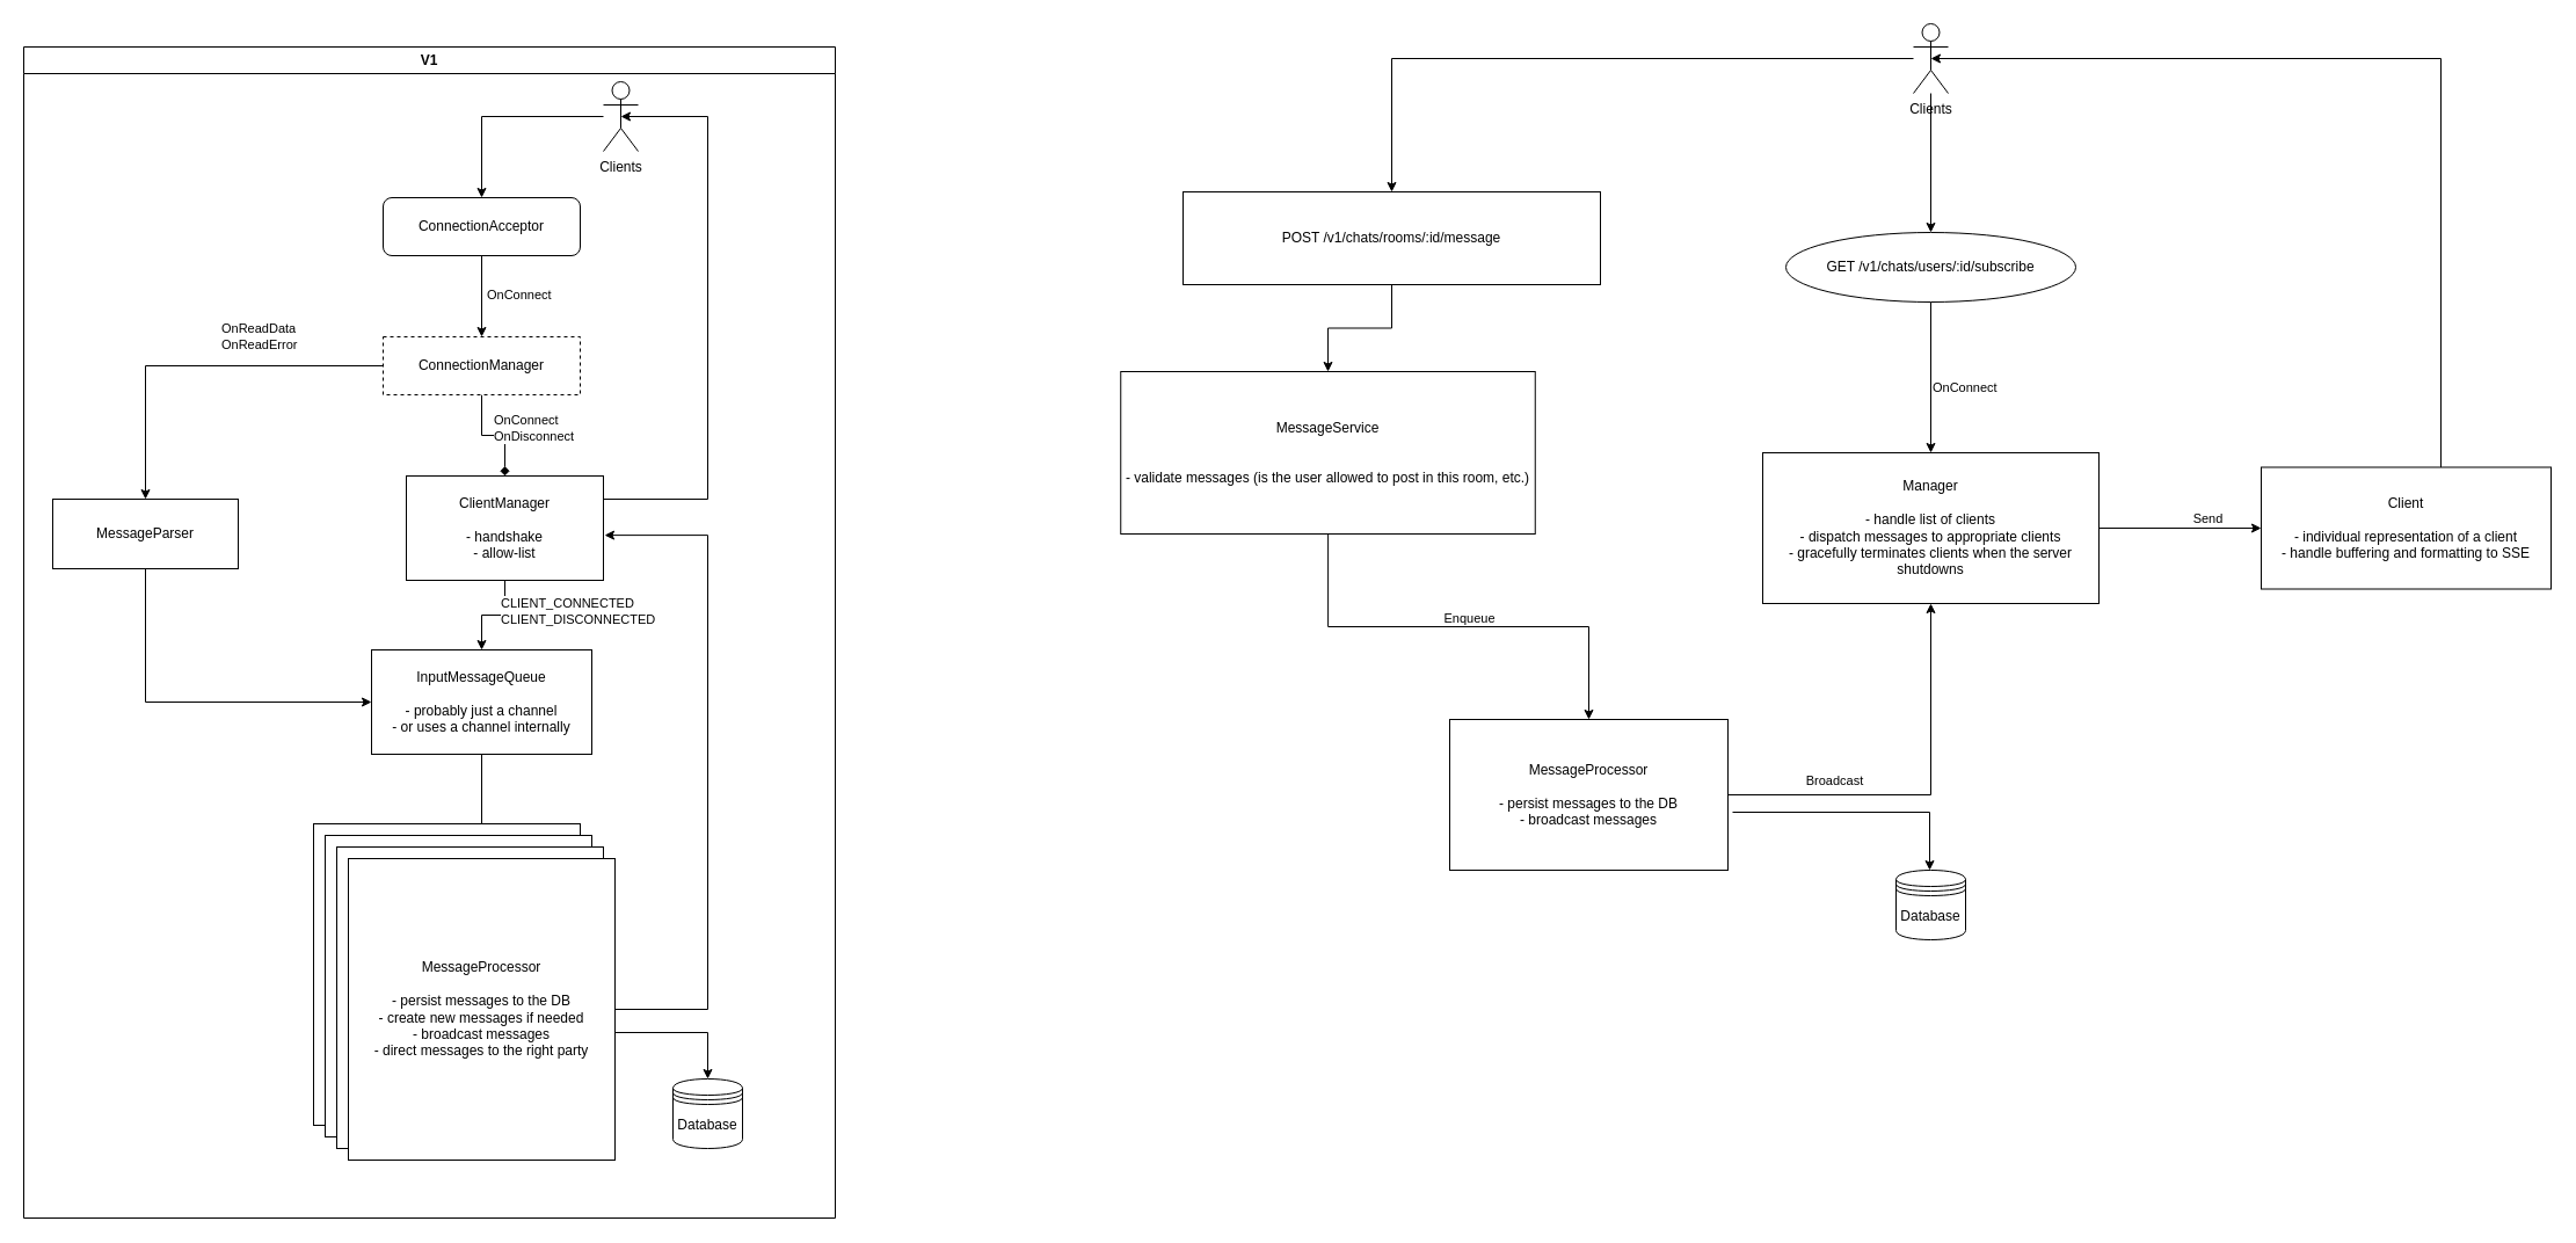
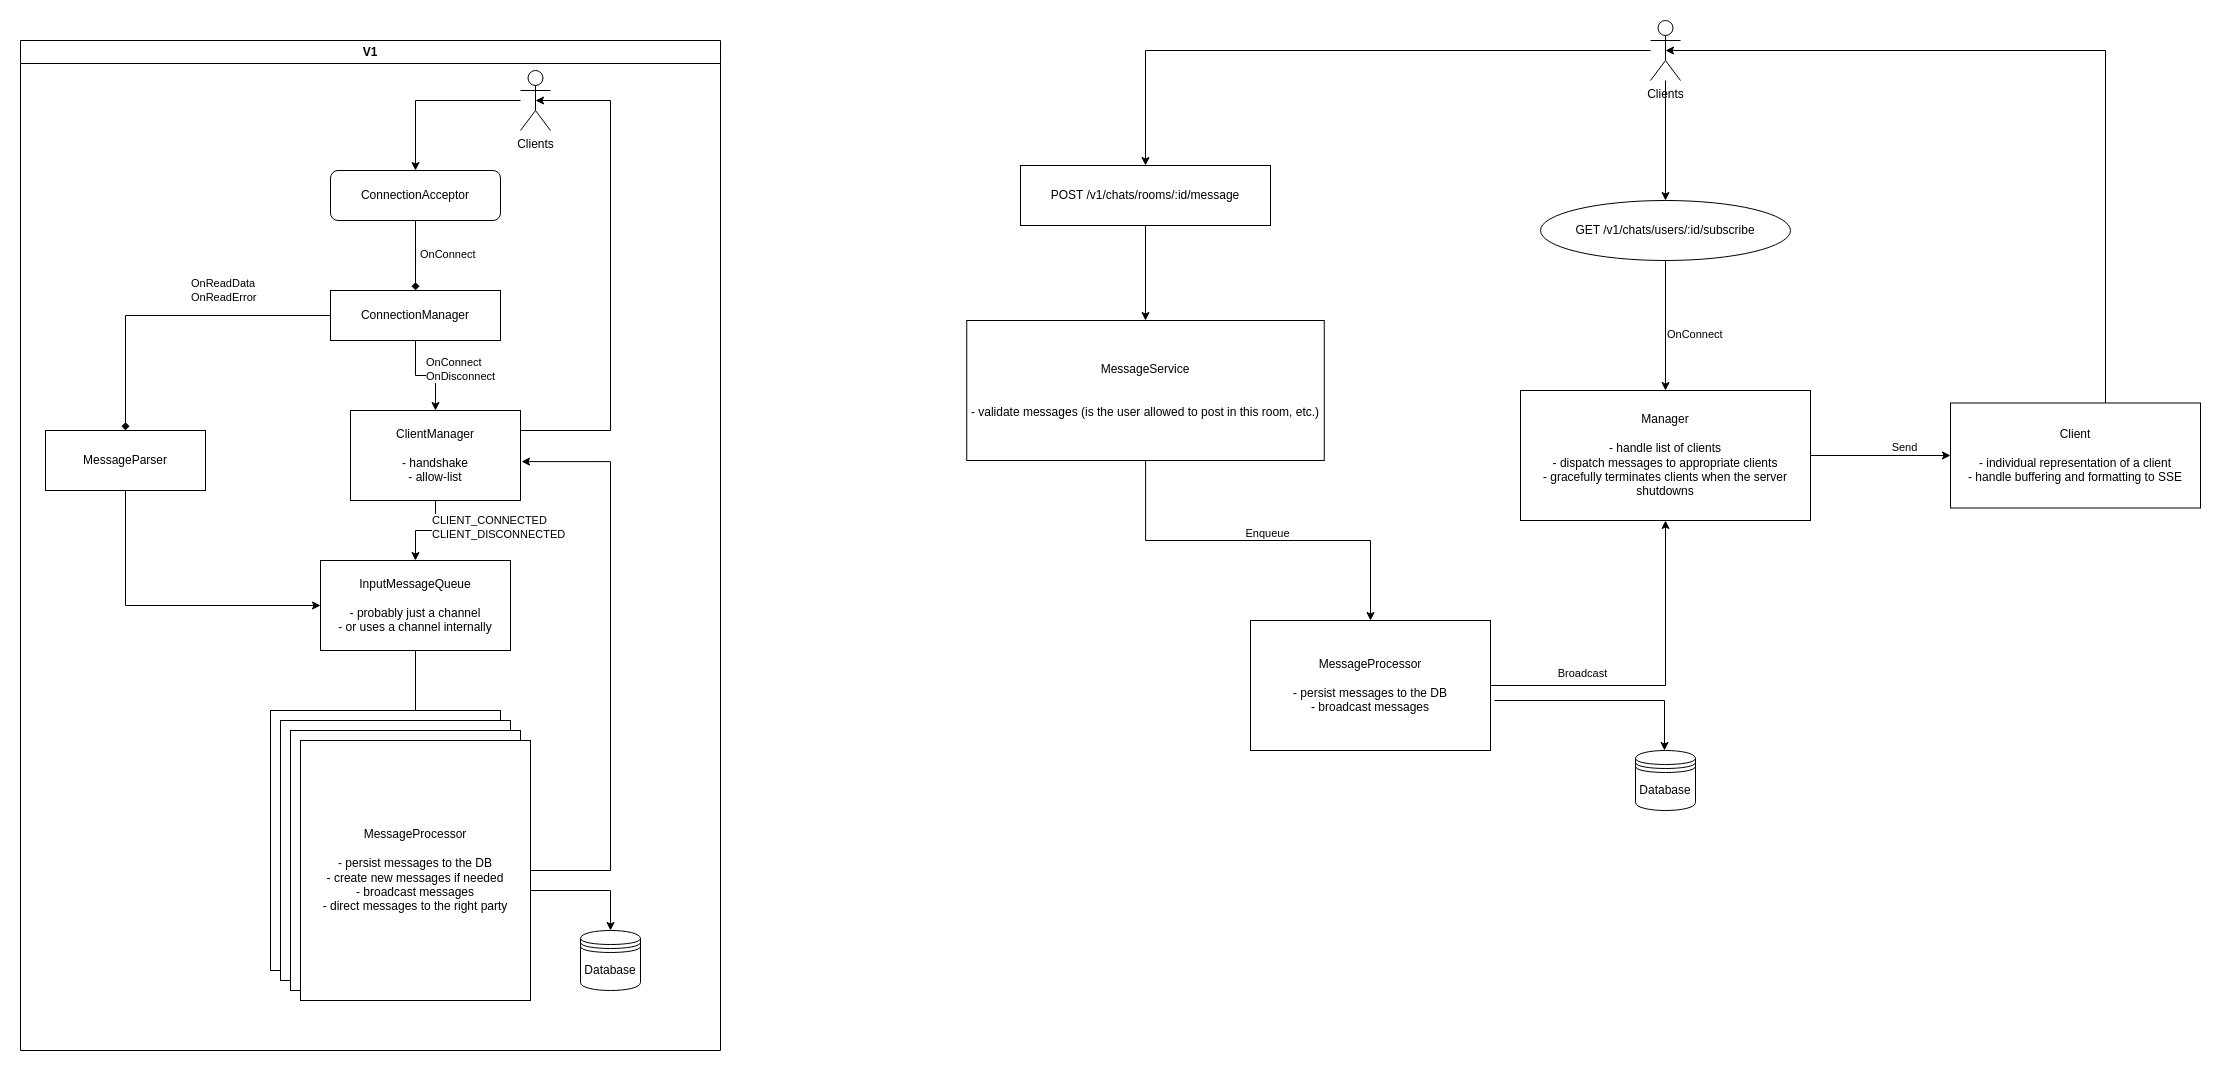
  <mxCell id="0" />
  <mxCell id="1" parent="0" />
- <mxCell id="2" style="edgeStyle=orthogonalEdgeStyle;rounded=0;orthogonalLoop=1;jettySize=auto;html=1;" edge="1" parent="1" source="4" target="11"><mxGeometry relative="1" as="geometry" /></mxCell>
+ <mxCell id="2" style="edgeStyle=orthogonalEdgeStyle;rounded=0;orthogonalLoop=1;jettySize=auto;html=1;endArrow=diamond;" edge="1" parent="1" source="4" target="11"><mxGeometry relative="1" as="geometry" /></mxCell>
  <mxCell id="3" value="&lt;div align=&quot;left&quot;&gt;OnConnect&lt;/div&gt;" style="edgeLabel;html=1;align=left;verticalAlign=middle;resizable=0;points=[];" vertex="1" connectable="0" parent="2"><mxGeometry x="-0.054" y="3" relative="1" as="geometry"><mxPoint as="offset" /></mxGeometry></mxCell>
  <mxCell id="4" value="ConnectionAcceptor" style="whiteSpace=wrap;html=1;rounded=1;" vertex="1" parent="1"><mxGeometry x="330" y="170" width="170" height="50" as="geometry" /></mxCell>
  <mxCell id="5" style="edgeStyle=orthogonalEdgeStyle;rounded=0;orthogonalLoop=1;jettySize=auto;html=1;entryX=0.5;entryY=0;entryDx=0;entryDy=0;" edge="1" parent="1" source="6" target="4"><mxGeometry relative="1" as="geometry" /></mxCell>
  <mxCell id="6" value="Clients" style="shape=umlActor;verticalLabelPosition=bottom;verticalAlign=top;html=1;outlineConnect=0;" vertex="1" parent="1"><mxGeometry x="520" y="70" width="30" height="60" as="geometry" /></mxCell>
- <mxCell id="7" style="edgeStyle=orthogonalEdgeStyle;rounded=0;orthogonalLoop=1;jettySize=auto;html=1;entryX=0.5;entryY=0;entryDx=0;entryDy=0;endArrow=diamond;" edge="1" parent="1" source="11" target="14"><mxGeometry relative="1" as="geometry" /></mxCell>
+ <mxCell id="7" style="edgeStyle=orthogonalEdgeStyle;rounded=0;orthogonalLoop=1;jettySize=auto;html=1;entryX=0.5;entryY=0;entryDx=0;entryDy=0;" edge="1" parent="1" source="11" target="14"><mxGeometry relative="1" as="geometry" /></mxCell>
  <mxCell id="8" value="&lt;div align=&quot;left&quot;&gt;OnConnect&lt;/div&gt;&lt;div align=&quot;left&quot;&gt;OnDisconnect&lt;/div&gt;" style="edgeLabel;html=1;align=left;verticalAlign=middle;resizable=0;points=[];" vertex="1" connectable="0" parent="7"><mxGeometry x="-0.017" y="7" relative="1" as="geometry"><mxPoint as="offset" /></mxGeometry></mxCell>
- <mxCell id="9" style="edgeStyle=orthogonalEdgeStyle;rounded=0;orthogonalLoop=1;jettySize=auto;html=1;entryX=0.5;entryY=0;entryDx=0;entryDy=0;" edge="1" parent="1" source="11" target="18"><mxGeometry relative="1" as="geometry" /></mxCell>
+ <mxCell id="9" style="edgeStyle=orthogonalEdgeStyle;rounded=0;orthogonalLoop=1;jettySize=auto;html=1;entryX=0.5;entryY=0;entryDx=0;entryDy=0;endArrow=diamond;" edge="1" parent="1" source="11" target="18"><mxGeometry relative="1" as="geometry" /></mxCell>
  <mxCell id="10" value="&lt;div align=&quot;left&quot;&gt;OnReadData&lt;/div&gt;&lt;div align=&quot;left&quot;&gt;OnReadError&lt;/div&gt;" style="edgeLabel;html=1;align=left;verticalAlign=middle;resizable=0;points=[];" vertex="1" connectable="0" parent="9"><mxGeometry x="-0.088" y="2" relative="1" as="geometry"><mxPoint x="5" y="-28" as="offset" /></mxGeometry></mxCell>
- <mxCell id="11" value="ConnectionManager" style="rounded=0;whiteSpace=wrap;html=1;dashed=1;" vertex="1" parent="1"><mxGeometry x="330" y="290" width="170" height="50" as="geometry" /></mxCell>
+ <mxCell id="11" value="ConnectionManager" style="rounded=0;whiteSpace=wrap;html=1;" vertex="1" parent="1"><mxGeometry x="330" y="290" width="170" height="50" as="geometry" /></mxCell>
  <mxCell id="12" style="edgeStyle=orthogonalEdgeStyle;rounded=0;orthogonalLoop=1;jettySize=auto;html=1;entryX=0.5;entryY=0;entryDx=0;entryDy=0;" edge="1" parent="1" source="14" target="16"><mxGeometry relative="1" as="geometry" /></mxCell>
  <mxCell id="13" value="&lt;div align=&quot;left&quot;&gt;CLIENT_CONNECTED&lt;/div&gt;&lt;div align=&quot;left&quot;&gt;CLIENT_DISCONNECTED&lt;/div&gt;" style="edgeLabel;html=1;align=left;verticalAlign=middle;resizable=0;points=[];" vertex="1" connectable="0" parent="12"><mxGeometry x="0.091" y="-4" relative="1" as="geometry"><mxPoint x="9" as="offset" /></mxGeometry></mxCell>
  <mxCell id="14" value="&lt;div&gt;ClientManager&lt;/div&gt;&lt;div&gt;&lt;br&gt;&lt;/div&gt;&lt;div&gt;- handshake&lt;/div&gt;&lt;div&gt;- allow-list&lt;/div&gt;" style="rounded=0;whiteSpace=wrap;html=1;" vertex="1" parent="1"><mxGeometry x="350" y="410" width="170" height="90" as="geometry" /></mxCell>
  <mxCell id="15" style="edgeStyle=orthogonalEdgeStyle;rounded=0;orthogonalLoop=1;jettySize=auto;html=1;" edge="1" parent="1" source="16" target="23"><mxGeometry relative="1" as="geometry" /></mxCell>
  <mxCell id="16" value="&lt;div&gt;InputMessageQueue&lt;/div&gt;&lt;div&gt;&lt;br&gt;&lt;/div&gt;&lt;div&gt;- probably just a channel&lt;/div&gt;&lt;div&gt;- or uses a channel internally&lt;/div&gt;" style="rounded=0;whiteSpace=wrap;html=1;" vertex="1" parent="1"><mxGeometry x="320" y="560" width="190" height="90" as="geometry" /></mxCell>
  <mxCell id="17" style="edgeStyle=orthogonalEdgeStyle;rounded=0;orthogonalLoop=1;jettySize=auto;html=1;entryX=0;entryY=0.5;entryDx=0;entryDy=0;exitX=0.5;exitY=1;exitDx=0;exitDy=0;" edge="1" parent="1" source="18" target="16"><mxGeometry relative="1" as="geometry" /></mxCell>
  <mxCell id="18" value="MessageParser" style="whiteSpace=wrap;html=1;" vertex="1" parent="1"><mxGeometry x="45" y="430" width="160" height="60" as="geometry" /></mxCell>
  <mxCell id="19" value="" style="rounded=0;whiteSpace=wrap;html=1;" vertex="1" parent="1"><mxGeometry x="270" y="710" width="230" height="260" as="geometry" /></mxCell>
  <mxCell id="20" value="" style="rounded=0;whiteSpace=wrap;html=1;" vertex="1" parent="1"><mxGeometry x="280" y="720" width="230" height="260" as="geometry" /></mxCell>
  <mxCell id="21" value="" style="rounded=0;whiteSpace=wrap;html=1;" vertex="1" parent="1"><mxGeometry x="290" y="730" width="230" height="260" as="geometry" /></mxCell>
  <mxCell id="22" style="edgeStyle=orthogonalEdgeStyle;rounded=0;orthogonalLoop=1;jettySize=auto;html=1;entryX=0.5;entryY=0;entryDx=0;entryDy=0;" edge="1" parent="1" source="23" target="26"><mxGeometry relative="1" as="geometry"><Array as="points"><mxPoint x="610" y="890" /></Array></mxGeometry></mxCell>
  <mxCell id="23" value="&lt;div&gt;MessageProcessor&lt;/div&gt;&lt;div&gt;&lt;br&gt;&lt;/div&gt;&lt;div&gt;- persist messages to the DB&lt;/div&gt;&lt;div&gt;- create new messages if needed&lt;/div&gt;&lt;div&gt;- broadcast messages&lt;/div&gt;&lt;div&gt;- direct messages to the right party&lt;/div&gt;" style="rounded=0;whiteSpace=wrap;html=1;" vertex="1" parent="1"><mxGeometry x="300" y="740" width="230" height="260" as="geometry" /></mxCell>
  <mxCell id="24" style="edgeStyle=orthogonalEdgeStyle;rounded=0;orthogonalLoop=1;jettySize=auto;html=1;entryX=0.5;entryY=0.5;entryDx=0;entryDy=0;entryPerimeter=0;" edge="1" parent="1" source="14" target="6"><mxGeometry relative="1" as="geometry"><Array as="points"><mxPoint x="610" y="430" /><mxPoint x="610" y="100" /></Array></mxGeometry></mxCell>
  <mxCell id="25" style="edgeStyle=orthogonalEdgeStyle;rounded=0;orthogonalLoop=1;jettySize=auto;html=1;entryX=1.006;entryY=0.568;entryDx=0;entryDy=0;entryPerimeter=0;" edge="1" parent="1" source="23" target="14"><mxGeometry relative="1" as="geometry"><Array as="points"><mxPoint x="610" y="870" /><mxPoint x="610" y="461" /></Array></mxGeometry></mxCell>
  <mxCell id="26" value="Database" style="shape=datastore;whiteSpace=wrap;html=1;" vertex="1" parent="1"><mxGeometry x="580" y="930" width="60" height="60" as="geometry" /></mxCell>
  <mxCell id="27" value="V1" style="swimlane;whiteSpace=wrap;html=1;" vertex="1" parent="1"><mxGeometry y="40" width="700" height="1010" as="geometry" x="20" /></mxCell>
  <mxCell id="28" style="edgeStyle=orthogonalEdgeStyle;rounded=0;orthogonalLoop=1;jettySize=auto;html=1;entryX=0.5;entryY=0;entryDx=0;entryDy=0;" edge="1" parent="1" source="30" target="32"><mxGeometry relative="1" as="geometry" /></mxCell>
  <mxCell id="29" style="edgeStyle=orthogonalEdgeStyle;rounded=0;orthogonalLoop=1;jettySize=auto;html=1;entryX=0.5;entryY=0;entryDx=0;entryDy=0;" edge="1" parent="1" source="30" target="35"><mxGeometry relative="1" as="geometry" /></mxCell>
  <mxCell id="30" value="Clients" style="shape=umlActor;verticalLabelPosition=bottom;verticalAlign=top;html=1;outlineConnect=0;" vertex="1" parent="1"><mxGeometry x="1650" y="20" width="30" height="60" as="geometry" /></mxCell>
  <mxCell id="31" style="edgeStyle=orthogonalEdgeStyle;rounded=0;orthogonalLoop=1;jettySize=auto;html=1;entryX=0.5;entryY=0;entryDx=0;entryDy=0;" edge="1" parent="1" source="32" target="46"><mxGeometry relative="1" as="geometry" /></mxCell>
- <mxCell id="32" value="POST /v1/chats/rooms/:id/message" style="rounded=0;whiteSpace=wrap;html=1;" vertex="1" parent="1"><mxGeometry x="1020" y="165" width="360" height="80" as="geometry" /></mxCell>
+ <mxCell id="32" value="POST /v1/chats/rooms/:id/message" style="rounded=0;whiteSpace=wrap;html=1;" vertex="1" parent="1"><mxGeometry x="1020" y="165" width="250" height="60" as="geometry" /></mxCell>
  <mxCell id="33" style="edgeStyle=orthogonalEdgeStyle;rounded=0;orthogonalLoop=1;jettySize=auto;html=1;entryX=0.5;entryY=0;entryDx=0;entryDy=0;" edge="1" parent="1" source="35" target="43"><mxGeometry relative="1" as="geometry" /></mxCell>
  <mxCell id="34" value="OnConnect" style="edgeLabel;html=1;align=left;verticalAlign=middle;resizable=0;points=[];" connectable="0" vertex="1" parent="33"><mxGeometry x="0.13" relative="1" as="geometry"><mxPoint as="offset" /></mxGeometry></mxCell>
  <mxCell id="35" value="GET /v1/chats/users/:id/subscribe" style="ellipse;whiteSpace=wrap;html=1;" vertex="1" parent="1"><mxGeometry x="1540" y="200" width="250" height="60" as="geometry" /></mxCell>
  <mxCell id="36" value="Database" style="shape=datastore;whiteSpace=wrap;html=1;" vertex="1" parent="1"><mxGeometry x="1635" y="750" width="60" height="60" as="geometry" /></mxCell>
  <mxCell id="37" style="edgeStyle=orthogonalEdgeStyle;rounded=0;orthogonalLoop=1;jettySize=auto;html=1;entryX=0.5;entryY=0;entryDx=0;entryDy=0;" edge="1" parent="1"><mxGeometry relative="1" as="geometry"><mxPoint x="1494" y="700" as="sourcePoint" /><mxPoint x="1664" y="750" as="targetPoint" /><Array as="points"><mxPoint x="1664" y="700" /></Array></mxGeometry></mxCell>
  <mxCell id="38" style="edgeStyle=orthogonalEdgeStyle;rounded=0;orthogonalLoop=1;jettySize=auto;html=1;" edge="1" parent="1" source="40" target="43"><mxGeometry relative="1" as="geometry" /></mxCell>
  <mxCell id="39" value="Broadcast" style="edgeLabel;html=1;align=center;verticalAlign=bottom;resizable=0;points=[];" connectable="0" vertex="1" parent="38"><mxGeometry x="-0.464" y="4" relative="1" as="geometry"><mxPoint as="offset" /></mxGeometry></mxCell>
  <mxCell id="40" value="&lt;div&gt;MessageProcessor&lt;/div&gt;&lt;div&gt;&lt;br&gt;&lt;/div&gt;&lt;div&gt;- persist messages to the DB&lt;/div&gt;&lt;div&gt;- broadcast messages&lt;/div&gt;" style="rounded=0;whiteSpace=wrap;html=1;" vertex="1" parent="1"><mxGeometry x="1250" y="620" width="240" height="130" as="geometry" /></mxCell>
  <mxCell id="41" style="edgeStyle=orthogonalEdgeStyle;rounded=0;orthogonalLoop=1;jettySize=auto;html=1;" edge="1" parent="1" source="43" target="47"><mxGeometry relative="1" as="geometry" /></mxCell>
  <mxCell id="42" value="&lt;div&gt;Send&lt;/div&gt;" style="edgeLabel;html=1;align=center;verticalAlign=bottom;resizable=0;points=[];" connectable="0" vertex="1" parent="41"><mxGeometry x="0.323" relative="1" as="geometry"><mxPoint as="offset" /></mxGeometry></mxCell>
  <mxCell id="43" value="&lt;div&gt;Manager&lt;/div&gt;&lt;div&gt;&lt;br&gt;&lt;/div&gt;&lt;div&gt;- handle list of clients&lt;/div&gt;&lt;div&gt;- dispatch messages to appropriate clients&lt;/div&gt;&lt;div&gt;- gracefully terminates clients when the server shutdowns&lt;/div&gt;" style="rounded=0;whiteSpace=wrap;html=1;" vertex="1" parent="1"><mxGeometry x="1520" y="390" width="290" height="130" as="geometry" /></mxCell>
  <mxCell id="44" style="edgeStyle=orthogonalEdgeStyle;rounded=0;orthogonalLoop=1;jettySize=auto;html=1;" edge="1" parent="1" source="46" target="40"><mxGeometry relative="1" as="geometry" /></mxCell>
  <mxCell id="45" value="Enqueue" style="edgeLabel;html=1;align=center;verticalAlign=bottom;resizable=0;points=[];" connectable="0" vertex="1" parent="44"><mxGeometry x="0.042" y="-1" relative="1" as="geometry"><mxPoint as="offset" /></mxGeometry></mxCell>
  <mxCell id="46" value="&lt;div&gt;MessageService&lt;/div&gt;&lt;div&gt;&lt;br&gt;&lt;/div&gt;&lt;div&gt;&lt;br&gt;&lt;/div&gt;&lt;div&gt;- validate messages (is the user allowed to post in this room, etc.)&lt;/div&gt;" style="rounded=0;whiteSpace=wrap;html=1;" vertex="1" parent="1"><mxGeometry x="966.25" y="320" width="357.5" height="140" as="geometry" /></mxCell>
  <mxCell id="47" value="&lt;div&gt;Client&lt;/div&gt;&lt;div&gt;&lt;br&gt;&lt;/div&gt;&lt;div&gt;- individual representation of a client&lt;/div&gt;&lt;div&gt;- handle buffering and formatting to SSE&lt;/div&gt;" style="rounded=0;whiteSpace=wrap;html=1;" vertex="1" parent="1"><mxGeometry x="1950" y="402.5" width="250" height="105" as="geometry" /></mxCell>
  <mxCell id="48" style="edgeStyle=orthogonalEdgeStyle;rounded=0;orthogonalLoop=1;jettySize=auto;html=1;entryX=0.5;entryY=0.5;entryDx=0;entryDy=0;entryPerimeter=0;" edge="1" parent="1" source="47" target="30"><mxGeometry relative="1" as="geometry"><Array as="points"><mxPoint x="2105" y="50" /></Array></mxGeometry></mxCell>
